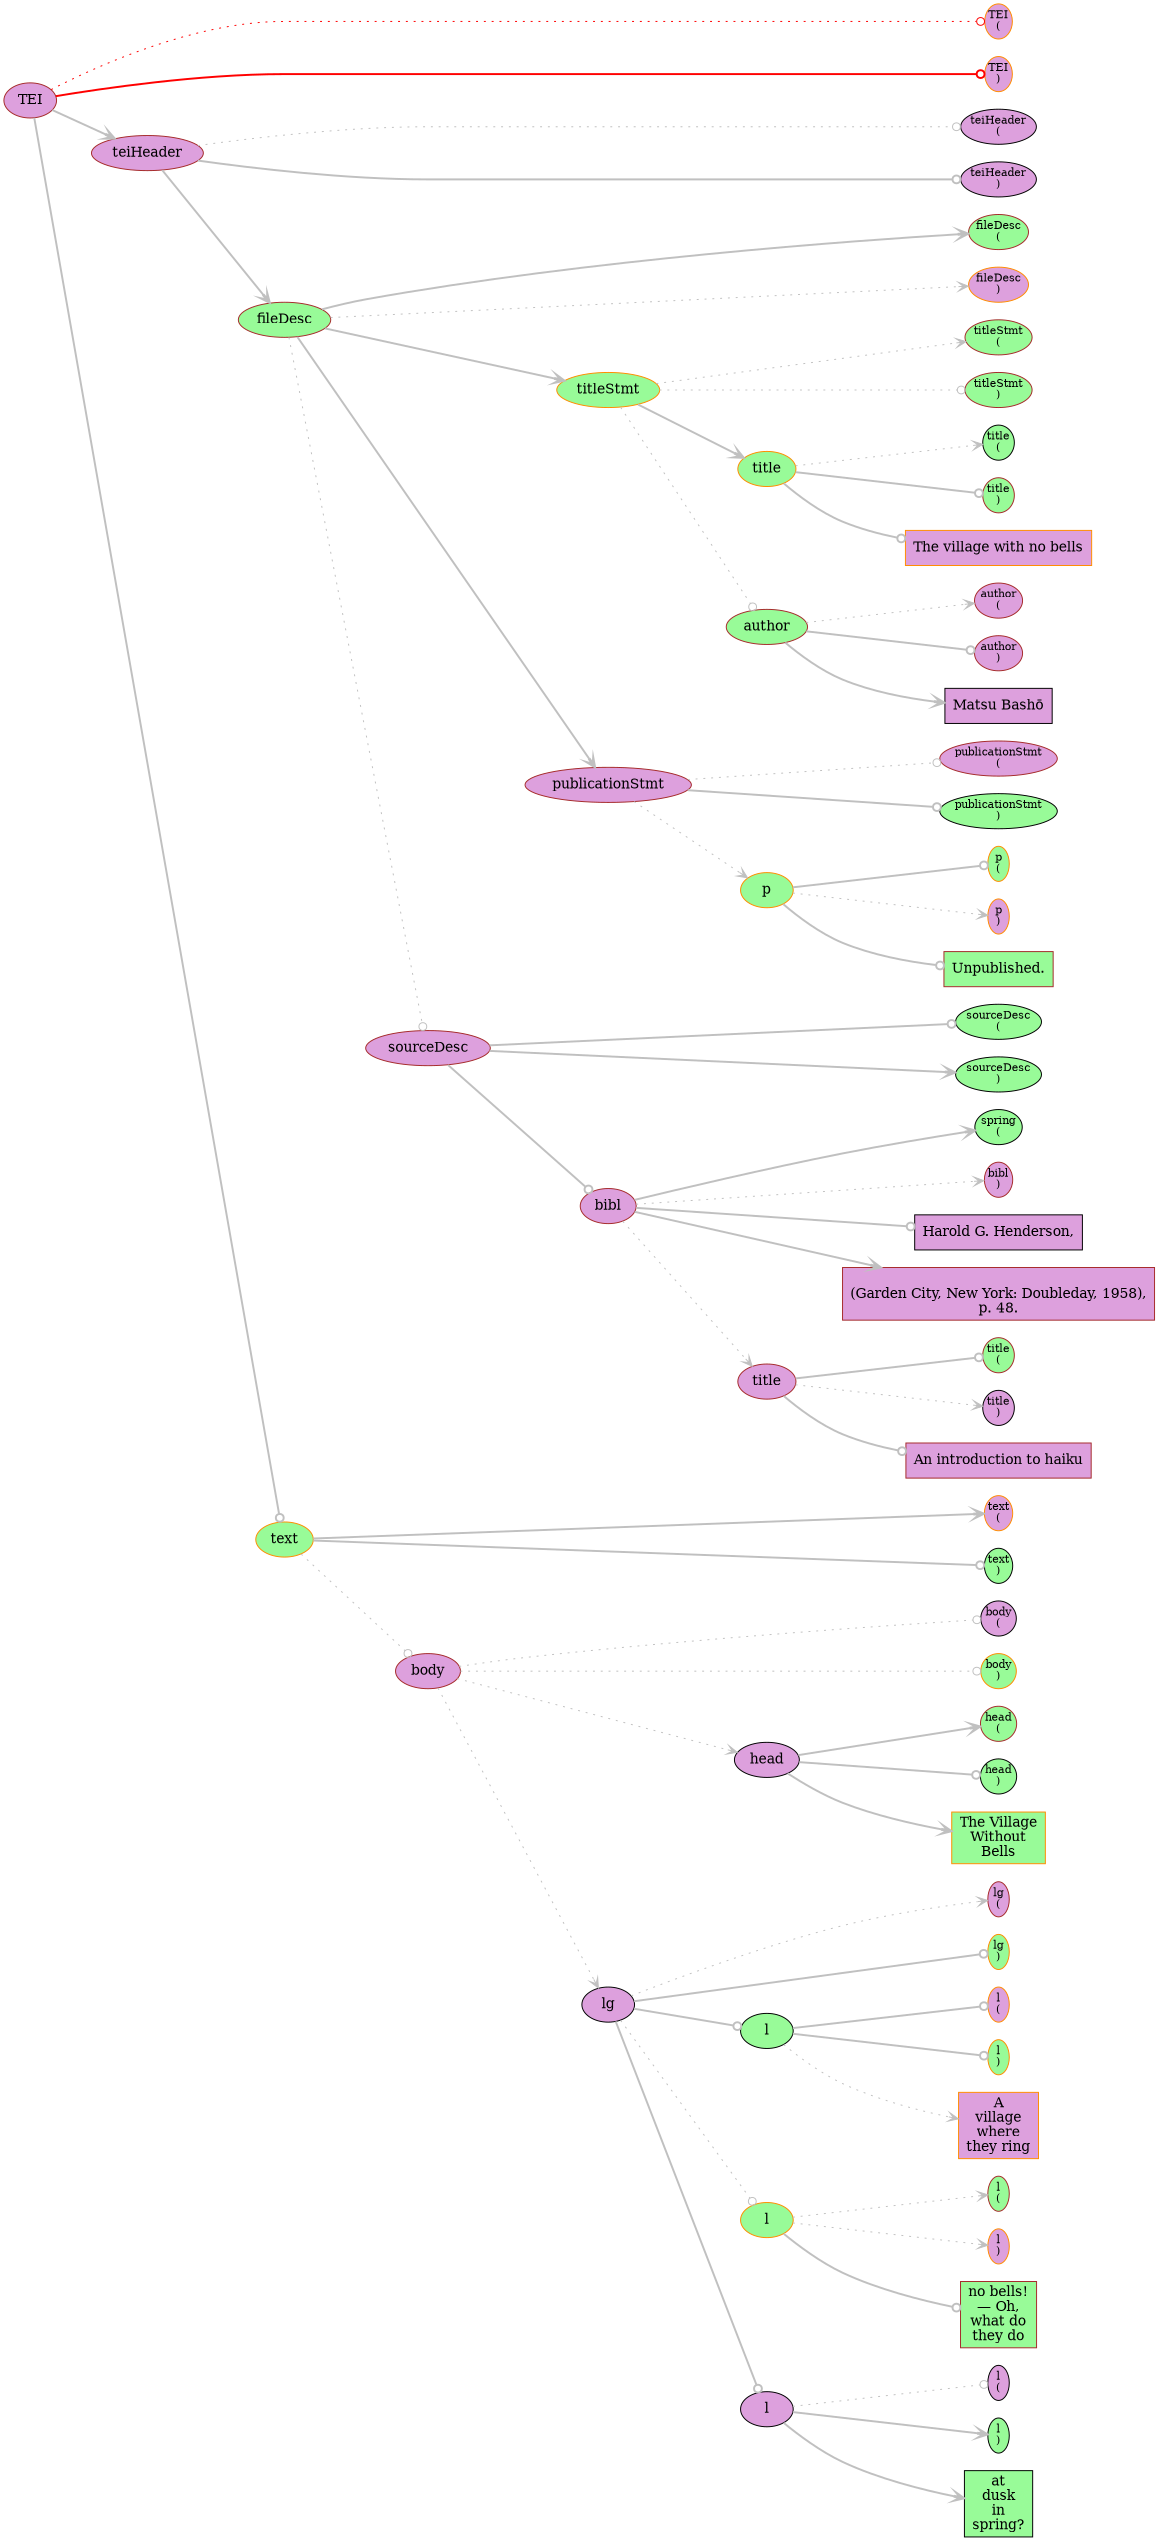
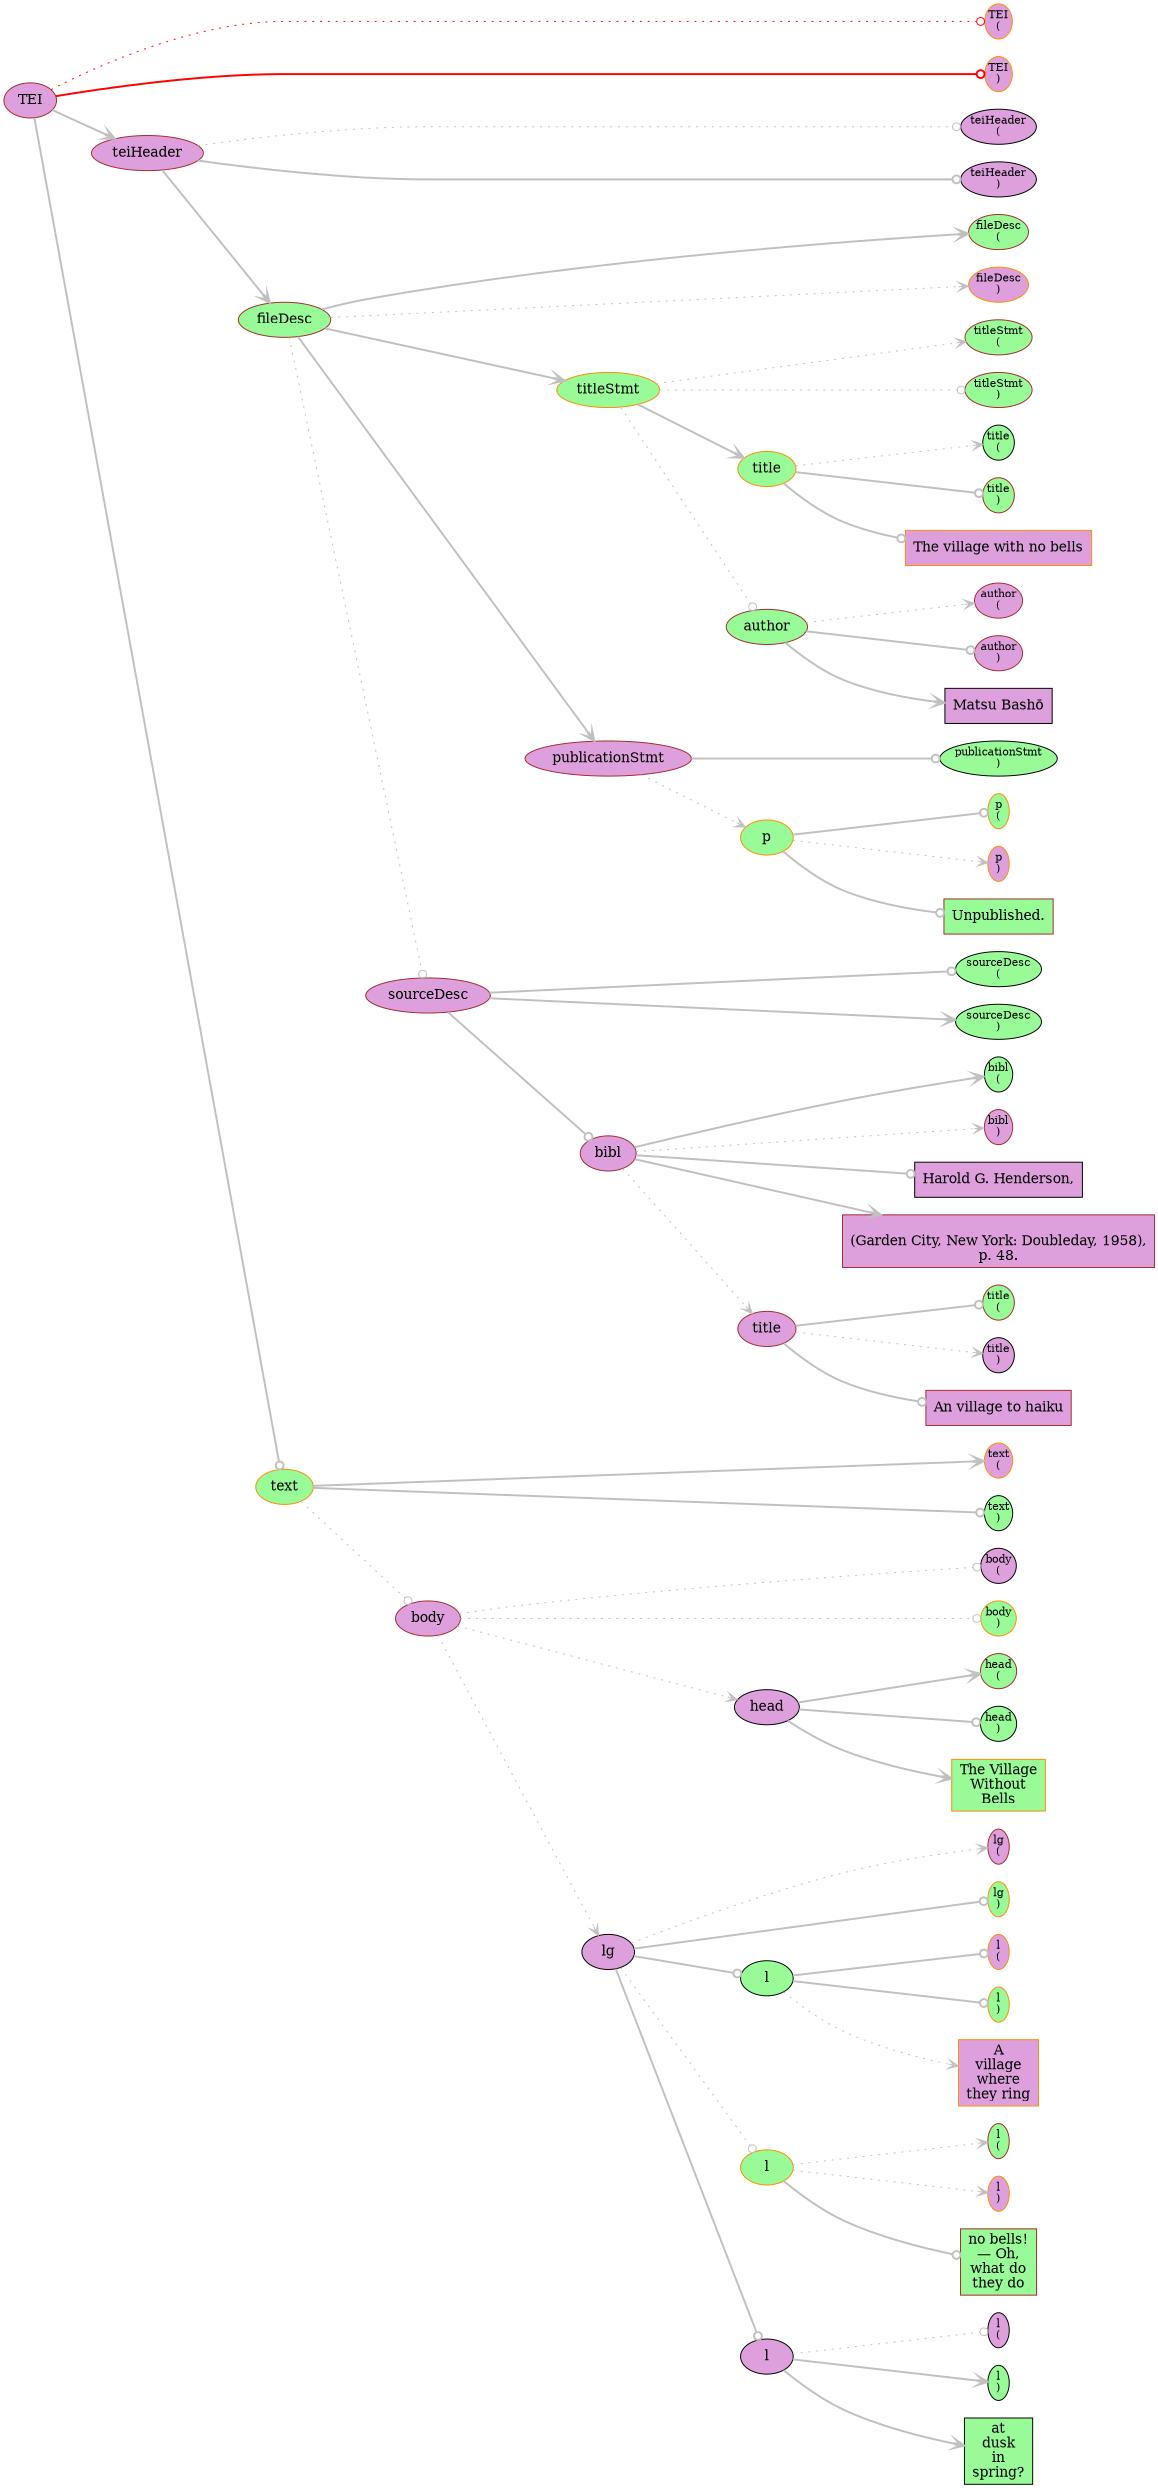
  digraph {
    rankdir=LR
    node [color=brown fillcolor=plum fontsize=11 margin=0 ordering=out shape=ellipse style=filled]
    edge [arrowhead=odot color=gray style=bold]
    n1 [color=darkorange label="TEI\n(" width=0.3]
    n2 [color=darkorange label="TEI\n)" width=0.3]
    n3 [color=black label="teiHeader\n(" width=0.3]
    n4 [color=black label="teiHeader\n)" width=0.3]
    n5 [fillcolor=palegreen label="fileDesc\n(" width=0.3]
    n6 [color=darkorange label="fileDesc\n)" width=0.3]
    n7 [fillcolor=palegreen label="titleStmt\n(" width=0.3]
    n8 [fillcolor=palegreen label="titleStmt\n)" width=0.3]
    n9 [color=black fillcolor=palegreen label="title\n(" width=0.3]
    n10 [fillcolor=palegreen label="title\n)" width=0.3]
    n11 [color=darkorange label="The village with no bells" shape=box fontsize="" margin=""]
    n12 [label="author\n(" width=0.3]
    n13 [label="author\n)" width=0.3]
    n14 [color=black label="Matsu Bashō" shape=box fontsize="" margin=""]
-   n15 [label="publicationStmt\n(" width=0.3]
    n16 [color=black fillcolor=palegreen label="publicationStmt\n)" width=0.3]
    n17 [color=darkorange fillcolor=palegreen label="p\n(" width=0.3]
    n18 [color=darkorange label="p\n)" width=0.3]
    n19 [fillcolor=palegreen label="Unpublished." shape=box fontsize="" margin=""]
    n20 [color=black fillcolor=palegreen label="sourceDesc\n(" width=0.3]
    n21 [color=black fillcolor=palegreen label="sourceDesc\n)" width=0.3]
-   n22 [color=black fillcolor=palegreen label="spring\n(" width=0.3]
+   n22 [color=black fillcolor=palegreen label="bibl\n(" width=0.3]
    n23 [label="bibl\n)" width=0.3]
    n24 [color=black label="Harold G. Henderson,\n" shape=box fontsize="" margin=""]
    n25 [fillcolor=palegreen label="title\n(" width=0.3]
    n26 [color=black label="title\n)" width=0.3]
-   n27 [label="An introduction to haiku" shape=box fontsize="" margin=""]
+   n27 [label="An village to haiku" shape=box fontsize="" margin=""]
    n28 [label="\n(Garden City, New York: Doubleday, 1958),\np. 48." shape=box fontsize="" margin=""]
    n29 [color=darkorange label="text\n(" width=0.3]
    n30 [color=black fillcolor=palegreen label="text\n)" width=0.3]
    n31 [color=black label="body\n(" width=0.3]
    n32 [color=darkorange fillcolor=palegreen label="body\n)" width=0.3]
    n33 [fillcolor=palegreen label="head\n(" width=0.3]
    n34 [color=black fillcolor=palegreen label="head\n)" width=0.3]
    n35 [color=darkorange fillcolor=palegreen label="The Village\nWithout\nBells" shape=box fontsize="" margin=""]
    n36 [label="lg\n(" width=0.3]
    n37 [color=darkorange fillcolor=palegreen label="lg\n)" width=0.3]
    n38 [color=darkorange label="l\n(" width=0.3]
    n39 [color=darkorange fillcolor=palegreen label="l\n)" width=0.3]
    n40 [color=darkorange label="A\nvillage\nwhere\nthey ring" shape=box fontsize="" margin=""]
    n41 [fillcolor=palegreen label="l\n(" width=0.3]
    n42 [color=darkorange label="l\n)" width=0.3]
    n43 [fillcolor=palegreen label="no bells!\n— Oh,\nwhat do\nthey do" shape=box fontsize="" margin=""]
    n44 [color=black label="l\n(" width=0.3]
    n45 [color=black fillcolor=palegreen label="l\n)" width=0.3]
    n46 [color=black fillcolor=palegreen label="at\ndusk\nin\nspring?" shape=box fontsize="" margin=""]
    n47 [label=TEI shape=oval fontsize="" margin=""]
    n48 [label=teiHeader shape=oval fontsize="" margin=""]
    n49 [color=darkorange fillcolor=palegreen label=text shape=oval fontsize="" margin=""]
    n50 [fillcolor=palegreen label=fileDesc shape=oval fontsize="" margin=""]
    n51 [label=body shape=oval fontsize="" margin=""]
    n52 [color=darkorange fillcolor=palegreen label=titleStmt shape=oval fontsize="" margin=""]
    n53 [label=publicationStmt shape=oval fontsize="" margin=""]
    n54 [label=sourceDesc shape=oval fontsize="" margin=""]
    n55 [color=darkorange fillcolor=palegreen label=title shape=oval fontsize="" margin=""]
    n56 [fillcolor=palegreen label=author shape=oval fontsize="" margin=""]
    n57 [color=darkorange fillcolor=palegreen label=p shape=oval fontsize="" margin=""]
    n58 [label=bibl shape=oval fontsize="" margin=""]
    n59 [label=title shape=oval fontsize="" margin=""]
    n60 [color=black label=head shape=oval fontsize="" margin=""]
    n61 [color=black label=lg shape=oval fontsize="" margin=""]
    n62 [color=black fillcolor=palegreen label=l shape=oval fontsize="" margin=""]
    n63 [color=darkorange fillcolor=palegreen label=l shape=oval fontsize="" margin=""]
    n64 [color=black label=l shape=oval fontsize="" margin=""]
    subgraph sub_1 {
      rank=same
      n1
      n2
      n3
      n4
      n5
      n6
      n7
      n8
      n9
      n10
      n11
      n12
      n13
      n14
-     n15
      n16
      n17
      n18
      n19
      n20
      n21
      n22
      n23
      n24
      n25
      n26
      n27
      n28
      n29
      n30
      n31
      n32
      n33
      n34
      n35
      n36
      n37
      n38
      n39
      n40
      n41
      n42
      n43
      n44
      n45
      n46
    }
    n47 -> n1 [color=red style=dotted]
    n47 -> n2 [color=red]
    n47 -> n48 [arrowhead=vee]
    n47 -> n49
    n48 -> n3 [style=dotted]
    n48 -> n4
    n48 -> n50 [arrowhead=vee]
    n49 -> n29 [arrowhead=vee]
    n49 -> n30
    n49 -> n51 [style=dotted]
    n50 -> n5 [arrowhead=vee]
    n50 -> n6 [arrowhead=vee style=dotted]
    n50 -> n52 [arrowhead=vee]
    n50 -> n53 [arrowhead=vee]
    n50 -> n54 [style=dotted]
    n51 -> n31 [style=dotted]
    n51 -> n32 [style=dotted]
    n51 -> n60 [arrowhead=vee style=dotted]
    n51 -> n61 [arrowhead=vee style=dotted]
    n52 -> n7 [arrowhead=vee style=dotted]
    n52 -> n8 [style=dotted]
    n52 -> n55 [arrowhead=vee]
    n52 -> n56 [style=dotted]
-   n53 -> n15 [style=dotted]
    n53 -> n16
    n53 -> n57 [arrowhead=vee style=dotted]
    n54 -> n20
    n54 -> n21 [arrowhead=vee]
    n54 -> n58
    n55 -> n9 [arrowhead=vee style=dotted]
    n55 -> n10
    n55 -> n11
    n56 -> n12 [arrowhead=vee style=dotted]
    n56 -> n13
    n56 -> n14 [arrowhead=vee]
    n57 -> n17
    n57 -> n18 [arrowhead=vee style=dotted]
    n57 -> n19
    n58 -> n22 [arrowhead=vee]
    n58 -> n23 [arrowhead=vee style=dotted]
    n58 -> n24
    n58 -> n28 [arrowhead=vee]
    n58 -> n59 [arrowhead=vee style=dotted]
    n59 -> n25
    n59 -> n26 [arrowhead=vee style=dotted]
    n59 -> n27
    n60 -> n33 [arrowhead=vee]
    n60 -> n34
    n60 -> n35 [arrowhead=vee]
    n61 -> n36 [arrowhead=vee style=dotted]
    n61 -> n37
    n61 -> n62
    n61 -> n63 [style=dotted]
    n61 -> n64
    n62 -> n38
    n62 -> n39
    n62 -> n40 [arrowhead=vee style=dotted]
    n63 -> n41 [arrowhead=vee style=dotted]
    n63 -> n42 [arrowhead=vee style=dotted]
    n63 -> n43
    n64 -> n44 [style=dotted]
    n64 -> n45 [arrowhead=vee]
    n64 -> n46 [arrowhead=vee]
  }
